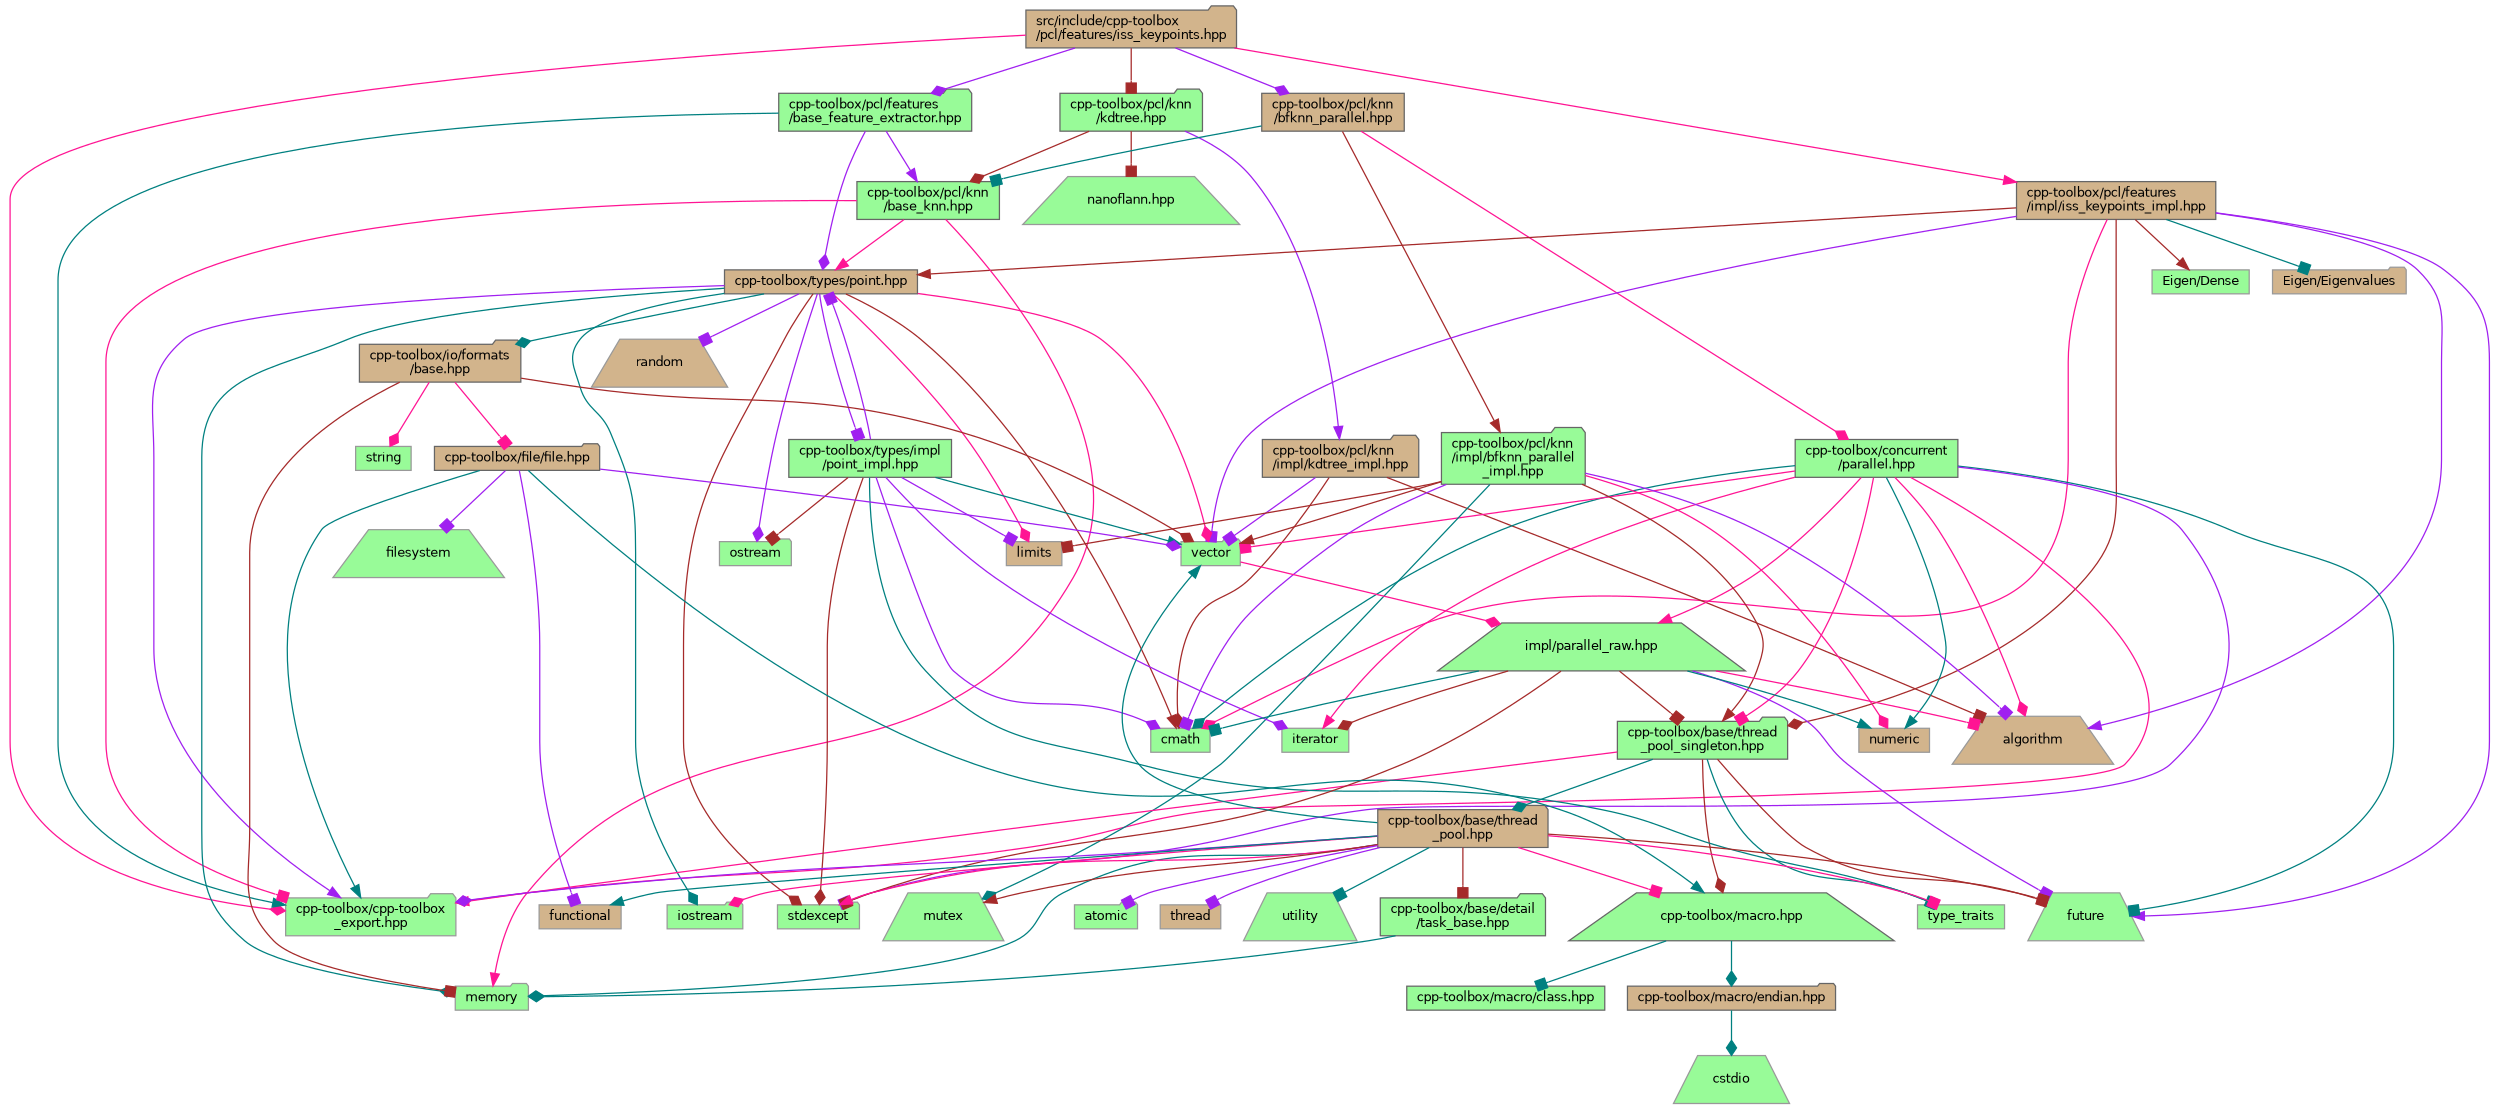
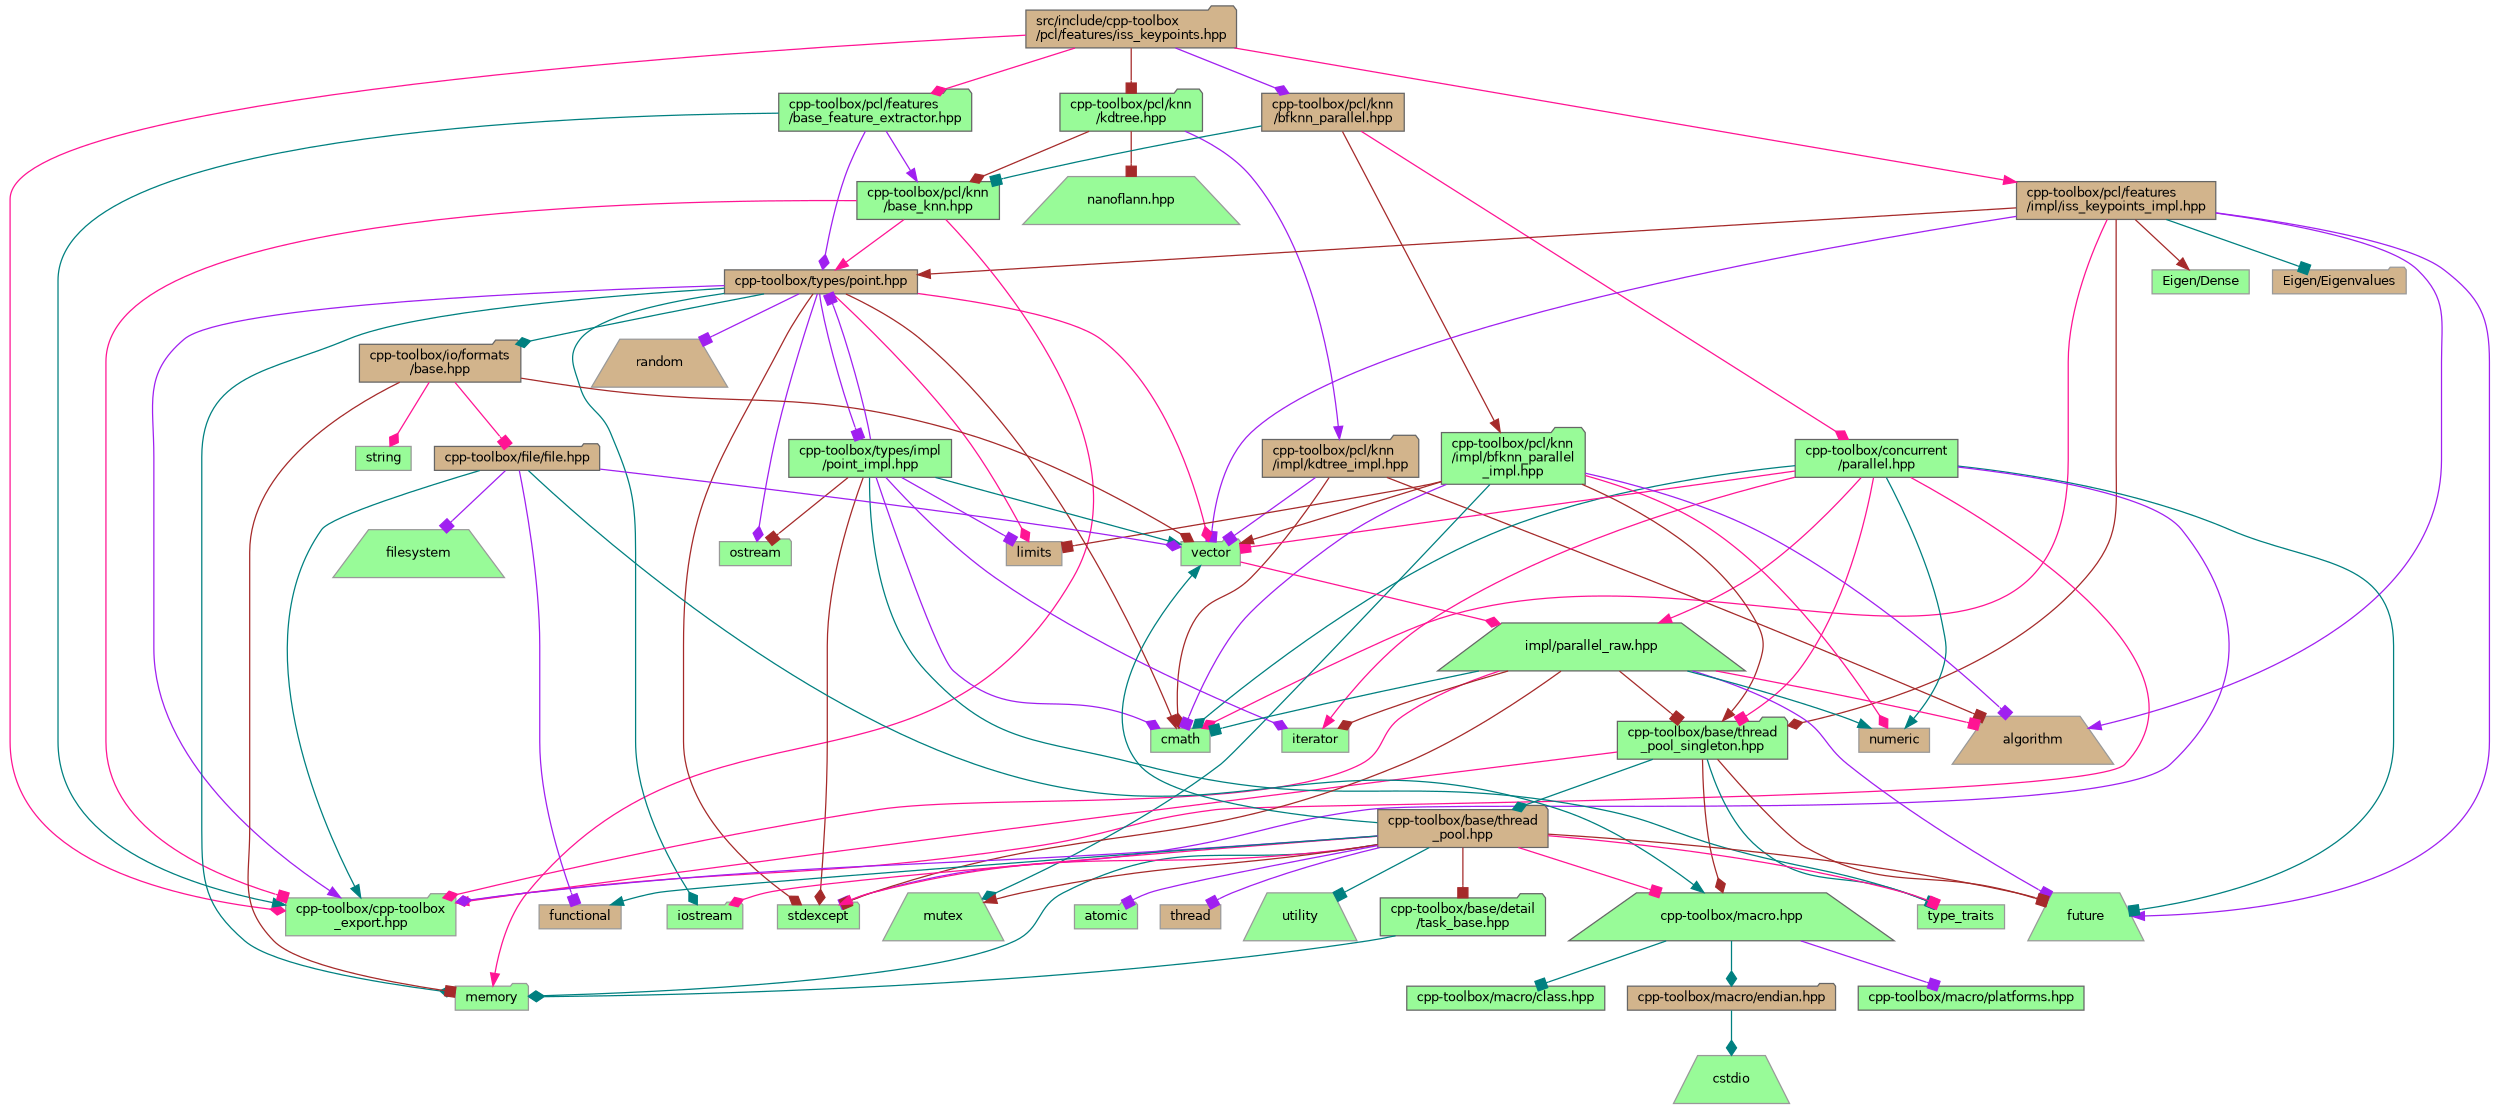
  digraph {
    node [color=grey60 fillcolor=palegreen fontname=Helvetica fontsize=10 shape=folder style=filled]
    edge [arrowhead=box color=purple fontname=Helvetica fontsize=10 labelfontname=Helvetica labelfontsize=10 style=solid]
    n1 [color=gray40 fillcolor=tan fontcolor=black height=0.2 label="src/include/cpp-toolbox\l/pcl/features/iss_keypoints.hpp" width=0.4]
    n2 [height=0.2 label="cpp-toolbox/cpp-toolbox\l_export.hpp" width=0.4]
    n3 [color=grey40 height=0.2 label="cpp-toolbox/pcl/features\l/base_feature_extractor.hpp" width=0.4]
    n4 [color=grey40 height=0.2 label="cpp-toolbox/pcl/knn\l/kdtree.hpp" width=0.4]
    n5 [color=grey40 fillcolor=tan height=0.2 label="cpp-toolbox/pcl/knn\l/bfknn_parallel.hpp" shape=box width=0.4]
    n6 [color=grey40 fillcolor=tan height=0.2 label="cpp-toolbox/pcl/features\l/impl/iss_keypoints_impl.hpp" shape=box width=0.4]
    n7 [color=grey40 height=0.2 label="cpp-toolbox/pcl/knn\l/base_knn.hpp" shape=box width=0.4]
    n8 [color=grey40 fillcolor=tan height=0.2 label="cpp-toolbox/types/point.hpp" shape=box width=0.4]
    n9 [height=0.2 label="nanoflann.hpp" shape=trapezium width=0.4]
    n10 [color=grey40 fillcolor=tan height=0.2 label="cpp-toolbox/pcl/knn\l/impl/kdtree_impl.hpp" width=0.4]
    n11 [color=grey40 height=0.2 label="cpp-toolbox/concurrent\l/parallel.hpp" shape=box width=0.4]
    n12 [color=grey40 height=0.2 label="cpp-toolbox/pcl/knn\l/impl/bfknn_parallel\l_impl.hpp" width=0.4]
    n13 [height=0.2 label=cmath shape=box width=0.4]
    n14 [height=0.2 label=vector width=0.4]
    n15 [fillcolor=tan height=0.2 label=algorithm shape=trapezium width=0.4]
    n16 [height=0.2 label=future shape=trapezium width=0.4]
    n17 [color=grey40 height=0.2 label="cpp-toolbox/base/thread\l_pool_singleton.hpp" width=0.4]
    n18 [height=0.2 label="Eigen/Dense" shape=box width=0.4]
    n19 [fillcolor=tan height=0.2 label="Eigen/Eigenvalues" width=0.4]
    n20 [height=0.2 label=memory width=0.4]
    n21 [height=0.2 label=iostream width=0.4]
    n22 [fillcolor=tan height=0.2 label=limits shape=box width=0.4]
    n23 [height=0.2 label=ostream width=0.4]
    n24 [fillcolor=tan height=0.2 label=random shape=trapezium width=0.4]
    n25 [height=0.2 label=stdexcept width=0.4]
    n26 [color=grey40 fillcolor=tan height=0.2 label="cpp-toolbox/io/formats\l/base.hpp" width=0.4]
    n27 [color=grey40 height=0.2 label="cpp-toolbox/types/impl\l/point_impl.hpp" shape=box width=0.4]
    n28 [color=grey40 height=0.2 label="impl/parallel_raw.hpp" shape=trapezium width=0.4]
    n29 [height=0.2 label=string shape=box width=0.4]
    n30 [color=grey40 fillcolor=tan height=0.2 label="cpp-toolbox/file/file.hpp" width=0.4]
    n31 [height=0.2 label=iterator shape=box width=0.4]
    n32 [height=0.2 label=type_traits shape=box width=0.4]
    n33 [height=0.2 label=filesystem shape=trapezium width=0.4]
    n34 [fillcolor=tan height=0.2 label=functional shape=box width=0.4]
    n35 [color=grey40 height=0.2 label="cpp-toolbox/macro.hpp" shape=trapezium width=0.4]
    n36 [color=grey40 height=0.2 label="cpp-toolbox/macro/class.hpp" shape=box width=0.4]
    n37 [color=grey40 fillcolor=tan height=0.2 label="cpp-toolbox/macro/endian.hpp" width=0.4]
+   n38 [color=grey40 height=0.2 label="cpp-toolbox/macro/platforms.hpp" shape=box width=0.4]
    n39 [height=0.2 label=cstdio shape=trapezium width=0.4]
    n40 [fillcolor=tan height=0.2 label=numeric shape=box width=0.4]
    n41 [height=0.2 label=mutex shape=trapezium width=0.4]
    n42 [color=grey40 fillcolor=tan height=0.2 label="cpp-toolbox/base/thread\l_pool.hpp" width=0.4]
    n43 [height=0.2 label=atomic width=0.4]
    n44 [fillcolor=tan height=0.2 label=thread shape=box width=0.4]
    n45 [height=0.2 label=utility shape=trapezium width=0.4]
    n46 [color=grey40 height=0.2 label="cpp-toolbox/base/detail\l/task_base.hpp" width=0.4]
    n1 -> n2 [arrowhead=diamond color=deeppink]
-   n1 -> n3 [arrowhead=diamond]
+   n1 -> n3 [arrowhead=diamond color=deeppink]
    n1 -> n4 [color=brown]
    n1 -> n5 [arrowhead=diamond]
    n1 -> n6 [arrowhead=normal color=deeppink]
    n3 -> n2 [arrowhead=normal color=teal]
    n3 -> n7 [arrowhead=normal]
    n3 -> n8 [arrowhead=diamond]
    n4 -> n7 [arrowhead=diamond color=brown]
    n4 -> n9 [color=brown]
    n4 -> n10 [arrowhead=normal]
    n5 -> n7 [color=teal]
    n5 -> n11 [arrowhead=diamond color=deeppink]
    n5 -> n12 [arrowhead=normal color=brown]
    n6 -> n8 [arrowhead=normal color=brown]
    n6 -> n13 [arrowhead=diamond color=deeppink]
    n6 -> n14
    n6 -> n15 [arrowhead=normal]
    n6 -> n16 [arrowhead=normal]
    n6 -> n17 [arrowhead=diamond color=brown]
    n6 -> n18 [arrowhead=normal color=brown]
    n6 -> n19 [color=teal]
    n7 -> n2 [color=deeppink]
    n7 -> n8 [arrowhead=normal color=deeppink]
    n7 -> n20 [arrowhead=normal color=deeppink]
    n8 -> n2 [arrowhead=normal]
    n8 -> n13 [arrowhead=normal color=brown]
    n8 -> n14 [arrowhead=diamond color=deeppink]
    n8 -> n20 [arrowhead=diamond color=teal]
    n8 -> n21 [arrowhead=diamond color=teal]
    n8 -> n22 [arrowhead=diamond color=deeppink]
    n8 -> n23 [arrowhead=diamond]
    n8 -> n24
    n8 -> n25 [arrowhead=diamond color=brown]
    n8 -> n26 [arrowhead=diamond color=teal]
    n8 -> n27
    n10 -> n13 [arrowhead=diamond color=brown]
    n10 -> n14
    n10 -> n15 [color=brown]
    n11 -> n2 [arrowhead=diamond color=deeppink]
    n11 -> n13 [arrowhead=diamond color=teal]
    n11 -> n14 [color=deeppink]
-   n11 -> n15 [arrowhead=diamond color=deeppink]
    n11 -> n16 [color=teal]
    n11 -> n17 [color=deeppink]
    n11 -> n25
    n11 -> n28 [arrowhead=normal color=deeppink]
    n11 -> n31 [arrowhead=normal color=deeppink]
    n11 -> n40 [arrowhead=normal color=teal]
    n12 -> n13
    n12 -> n14 [arrowhead=normal color=brown]
    n12 -> n15
    n12 -> n17 [arrowhead=normal color=brown]
    n12 -> n22 [color=brown]
    n12 -> n40 [arrowhead=diamond color=deeppink]
    n12 -> n41 [arrowhead=diamond color=teal]
    n14 -> n28 [arrowhead=diamond color=deeppink]
    n17 -> n2 [arrowhead=normal color=deeppink]
    n17 -> n16 [color=brown]
    n17 -> n32 [color=teal]
    n17 -> n35 [arrowhead=diamond color=brown]
    n17 -> n42 [arrowhead=diamond color=teal]
    n26 -> n14 [arrowhead=diamond color=brown]
    n26 -> n20 [color=brown]
    n26 -> n29 [arrowhead=diamond color=deeppink]
    n26 -> n30 [color=deeppink]
    n27 -> n8
    n27 -> n13 [arrowhead=diamond]
    n27 -> n14 [arrowhead=normal color=teal]
    n27 -> n22
    n27 -> n23 [color=brown]
    n27 -> n25 [arrowhead=diamond color=brown]
    n27 -> n31 [arrowhead=diamond]
    n27 -> n32 [color=teal]
+   n28 -> n2 [arrowhead=diamond color=deeppink]
    n28 -> n13 [color=teal]
    n28 -> n15 [color=deeppink]
    n28 -> n16
    n28 -> n17 [color=brown]
    n28 -> n25 [color=brown]
    n28 -> n31 [arrowhead=diamond color=brown]
    n28 -> n40 [arrowhead=normal color=teal]
    n30 -> n2 [arrowhead=normal color=teal]
    n30 -> n14 [arrowhead=diamond]
    n30 -> n33
    n30 -> n34
    n30 -> n35 [arrowhead=normal color=teal]
    n35 -> n36 [color=teal]
    n35 -> n37 [arrowhead=diamond color=teal]
+   n35 -> n38
    n37 -> n39 [arrowhead=diamond color=teal]
    n42 -> n2 [arrowhead=diamond]
    n42 -> n14 [arrowhead=normal color=teal]
    n42 -> n16 [color=brown]
    n42 -> n20 [arrowhead=diamond color=teal]
    n42 -> n21 [arrowhead=diamond color=deeppink]
    n42 -> n25 [arrowhead=normal color=deeppink]
    n42 -> n32 [color=deeppink]
    n42 -> n34 [arrowhead=normal color=teal]
    n42 -> n35 [color=deeppink]
    n42 -> n41 [arrowhead=normal color=brown]
    n42 -> n43
    n42 -> n44
    n42 -> n45 [color=teal]
    n42 -> n46 [color=brown]
    n46 -> n20 [arrowhead=diamond color=teal]
  }
